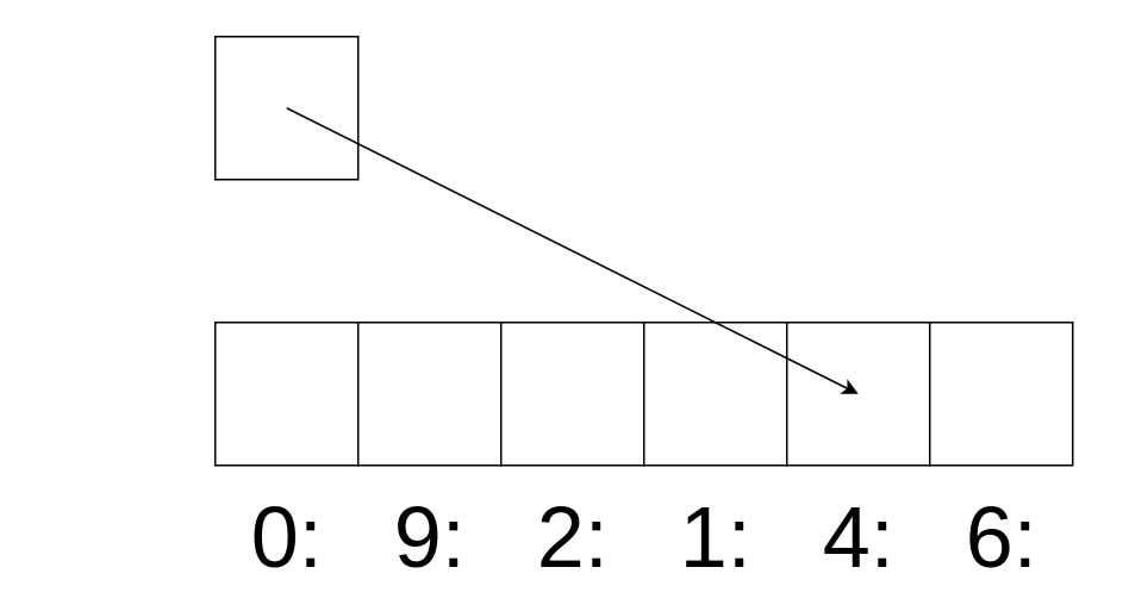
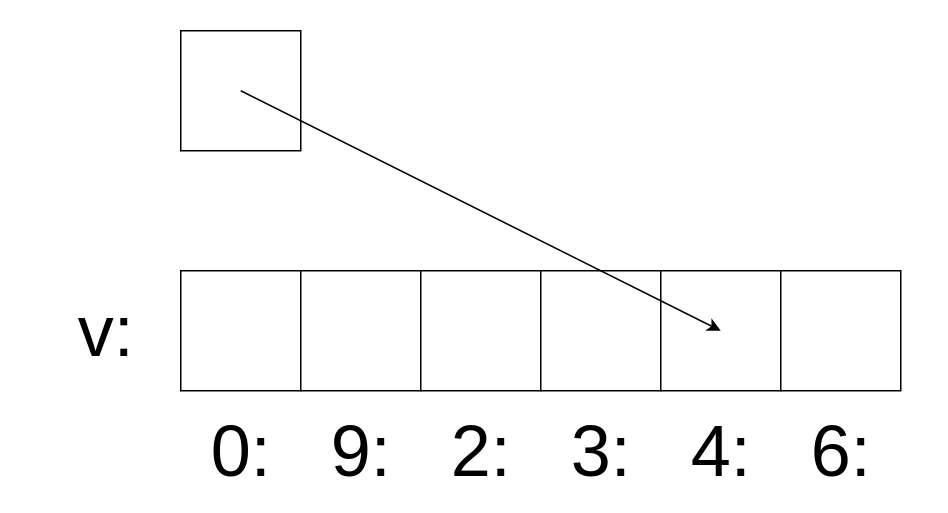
  <mxCell id="0" />
  <mxCell id="1" parent="0" />
  <mxCell id="2" value="" style="whiteSpace=wrap;html=1;aspect=fixed;" vertex="1" parent="1"><mxGeometry x="120" y="20" width="80" height="80" as="geometry" /></mxCell>
  <mxCell id="3" value="" style="whiteSpace=wrap;html=1;aspect=fixed;" vertex="1" parent="1"><mxGeometry x="120" y="180" width="80" height="80" as="geometry" /></mxCell>
  <mxCell id="4" value="" style="whiteSpace=wrap;html=1;aspect=fixed;" vertex="1" parent="1"><mxGeometry x="200" y="180" width="80" height="80" as="geometry" /></mxCell>
  <mxCell id="5" value="" style="whiteSpace=wrap;html=1;aspect=fixed;" vertex="1" parent="1"><mxGeometry x="280" y="180" width="80" height="80" as="geometry" /></mxCell>
  <mxCell id="6" value="" style="whiteSpace=wrap;html=1;aspect=fixed;" vertex="1" parent="1"><mxGeometry x="360" y="180" width="80" height="80" as="geometry" /></mxCell>
  <mxCell id="7" value="" style="whiteSpace=wrap;html=1;aspect=fixed;" vertex="1" parent="1"><mxGeometry x="440" y="180" width="80" height="80" as="geometry" /></mxCell>
  <mxCell id="8" value="" style="whiteSpace=wrap;html=1;aspect=fixed;" vertex="1" parent="1"><mxGeometry x="520" y="180" width="80" height="80" as="geometry" /></mxCell>
+ <mxCell id="9" value="v:" style="text;strokeColor=none;fillColor=none;html=1;fontSize=48;fontStyle=0;verticalAlign=middle;align=center;labelBackgroundColor=none;" vertex="1" parent="1"><mxGeometry x="20" y="200" width="100" height="40" as="geometry" /></mxCell>
  <mxCell id="10" value="0:" style="text;strokeColor=none;fillColor=none;html=1;fontSize=48;fontStyle=0;verticalAlign=middle;align=center;labelBackgroundColor=none;" vertex="1" parent="1"><mxGeometry x="110" y="280" width="100" height="40" as="geometry" /></mxCell>
  <mxCell id="11" value="9:" style="text;strokeColor=none;fillColor=none;html=1;fontSize=48;fontStyle=0;verticalAlign=middle;align=center;labelBackgroundColor=none;" vertex="1" parent="1"><mxGeometry x="190" y="280" width="100" height="40" as="geometry" /></mxCell>
  <mxCell id="12" value="2:" style="text;strokeColor=none;fillColor=none;html=1;fontSize=48;fontStyle=0;verticalAlign=middle;align=center;labelBackgroundColor=none;" vertex="1" parent="1"><mxGeometry x="270" y="280" width="100" height="40" as="geometry" /></mxCell>
- <mxCell id="13" value="1:" style="text;strokeColor=none;fillColor=none;html=1;fontSize=48;fontStyle=0;verticalAlign=middle;align=center;labelBackgroundColor=none;" vertex="1" parent="1"><mxGeometry x="350" y="280" width="100" height="40" as="geometry" /></mxCell>
+ <mxCell id="13" value="3:" style="text;strokeColor=none;fillColor=none;html=1;fontSize=48;fontStyle=0;verticalAlign=middle;align=center;labelBackgroundColor=none;" vertex="1" parent="1"><mxGeometry x="350" y="280" width="100" height="40" as="geometry" /></mxCell>
  <mxCell id="14" value="4:" style="text;strokeColor=none;fillColor=none;html=1;fontSize=48;fontStyle=0;verticalAlign=middle;align=center;labelBackgroundColor=none;" vertex="1" parent="1"><mxGeometry x="430" y="280" width="100" height="40" as="geometry" /></mxCell>
  <mxCell id="15" value="6:" style="text;strokeColor=none;fillColor=none;html=1;fontSize=48;fontStyle=0;verticalAlign=middle;align=center;labelBackgroundColor=none;" vertex="1" parent="1"><mxGeometry x="510" y="280" width="100" height="40" as="geometry" /></mxCell>
  <mxCell id="16" value="" style="endArrow=classic;html=1;fontSize=48;entryX=0.5;entryY=0.5;entryDx=0;entryDy=0;entryPerimeter=0;" edge="1" parent="1" target="7"><mxGeometry width="50" height="50" relative="1" as="geometry"><mxPoint x="160" y="60" as="sourcePoint" /><mxPoint x="380" y="140" as="targetPoint" /></mxGeometry></mxCell>
